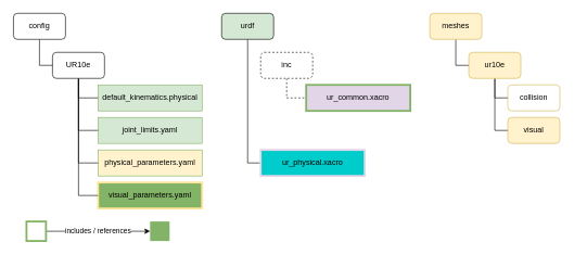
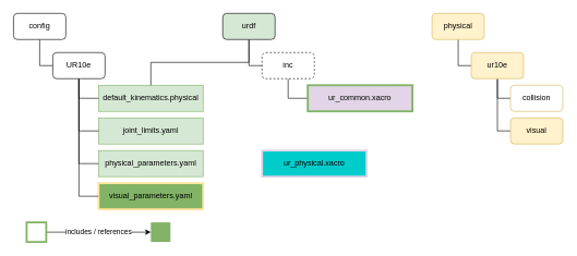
  <mxCell id="0" />
  <mxCell id="1" parent="0" />
  <mxCell id="2" value="default_kinematics.physical" style="rounded=0;whiteSpace=wrap;html=1;fillColor=#d5e8d4;strokeColor=#82b366;strokeWidth=1;" parent="1" vertex="1"><mxGeometry x="150" y="130" width="160" height="40" as="geometry" /></mxCell>
  <mxCell id="3" value="joint_limits.yaml" style="rounded=0;whiteSpace=wrap;html=1;fillColor=#d5e8d4;strokeColor=#82b366;strokeWidth=1;" parent="1" vertex="1"><mxGeometry x="150" y="180" width="160" height="40" as="geometry" /></mxCell>
- <mxCell id="4" value="physical_parameters.yaml" style="rounded=0;whiteSpace=wrap;html=1;fillColor=#fff2cc;strokeColor=#82b366;strokeWidth=1;" parent="1" vertex="1"><mxGeometry x="150" y="230" width="160" height="40" as="geometry" /></mxCell>
+ <mxCell id="4" value="physical_parameters.yaml" style="rounded=0;whiteSpace=wrap;html=1;fillColor=#d5e8d4;strokeColor=#82b366;strokeWidth=1;" parent="1" vertex="1"><mxGeometry x="150" y="230" width="160" height="40" as="geometry" /></mxCell>
  <mxCell id="5" value="visual_parameters.yaml" style="rounded=0;whiteSpace=wrap;html=1;fillColor=#82B366;strokeColor=#FFE599;strokeWidth=3;" parent="1" vertex="1"><mxGeometry x="150" y="280" width="160" height="40" as="geometry" /></mxCell>
  <mxCell id="6" style="edgeStyle=orthogonalEdgeStyle;rounded=0;orthogonalLoop=1;jettySize=auto;html=1;exitX=0.5;exitY=1;exitDx=0;exitDy=0;entryX=0;entryY=0.5;entryDx=0;entryDy=0;endArrow=none;endFill=0;" parent="1" source="10" target="2" edge="1"><mxGeometry relative="1" as="geometry" /></mxCell>
  <mxCell id="7" style="edgeStyle=orthogonalEdgeStyle;rounded=0;orthogonalLoop=1;jettySize=auto;html=1;exitX=0.5;exitY=1;exitDx=0;exitDy=0;entryX=0;entryY=0.5;entryDx=0;entryDy=0;endArrow=none;endFill=0;" parent="1" source="10" target="3" edge="1"><mxGeometry relative="1" as="geometry" /></mxCell>
  <mxCell id="8" style="edgeStyle=orthogonalEdgeStyle;rounded=0;orthogonalLoop=1;jettySize=auto;html=1;exitX=0.5;exitY=1;exitDx=0;exitDy=0;entryX=0;entryY=0.5;entryDx=0;entryDy=0;endArrow=none;endFill=0;" parent="1" source="10" target="4" edge="1"><mxGeometry relative="1" as="geometry" /></mxCell>
  <mxCell id="9" style="edgeStyle=orthogonalEdgeStyle;rounded=0;orthogonalLoop=1;jettySize=auto;html=1;exitX=0.5;exitY=1;exitDx=0;exitDy=0;entryX=0;entryY=0.5;entryDx=0;entryDy=0;endArrow=none;endFill=0;" parent="1" source="10" target="5" edge="1"><mxGeometry relative="1" as="geometry" /></mxCell>
  <mxCell id="10" value="UR10e" style="rounded=1;whiteSpace=wrap;html=1;" parent="1" vertex="1"><mxGeometry x="80" y="80" width="80" height="40" as="geometry" /></mxCell>
  <mxCell id="11" style="edgeStyle=orthogonalEdgeStyle;rounded=0;orthogonalLoop=1;jettySize=auto;html=1;exitX=0.5;exitY=1;exitDx=0;exitDy=0;entryX=0;entryY=0.5;entryDx=0;entryDy=0;endArrow=none;endFill=0;" parent="1" source="12" target="10" edge="1"><mxGeometry relative="1" as="geometry" /></mxCell>
  <mxCell id="12" value="config" style="rounded=1;whiteSpace=wrap;html=1;" parent="1" vertex="1"><mxGeometry width="80" height="40" as="geometry" x="20" y="20" /></mxCell>
- <mxCell id="14" style="edgeStyle=orthogonalEdgeStyle;rounded=0;orthogonalLoop=1;jettySize=auto;html=1;exitX=0.5;exitY=1;exitDx=0;exitDy=0;entryX=0;entryY=0.5;entryDx=0;entryDy=0;endArrow=none;endFill=0;" parent="1" source="15" target="19" edge="1"><mxGeometry relative="1" as="geometry" /></mxCell>
+ <mxCell id="13" style="edgeStyle=orthogonalEdgeStyle;rounded=0;orthogonalLoop=1;jettySize=auto;html=1;exitX=0.5;exitY=1;exitDx=0;exitDy=0;entryX=0;entryY=0.5;entryDx=0;entryDy=0;endArrow=none;endFill=0;" parent="1" source="15" target="17" edge="1"><mxGeometry relative="1" as="geometry" /></mxCell>
+ <mxCell id="14" style="edgeStyle=orthogonalEdgeStyle;rounded=0;orthogonalLoop=1;jettySize=auto;html=1;exitX=0.5;exitY=1;exitDx=0;exitDy=0;endArrow=none;endFill=0;" parent="1" source="15" target="2" edge="1"><mxGeometry relative="1" as="geometry" /></mxCell>
  <mxCell id="15" value="urdf" style="rounded=1;whiteSpace=wrap;html=1;fillColor=#d5e8d4;" parent="1" vertex="1"><mxGeometry x="340" width="80" height="40" as="geometry" y="20" /></mxCell>
- <mxCell id="16" style="edgeStyle=orthogonalEdgeStyle;rounded=0;orthogonalLoop=1;jettySize=auto;html=1;exitX=0.5;exitY=1;exitDx=0;exitDy=0;entryX=0;entryY=0.5;entryDx=0;entryDy=0;endArrow=none;endFill=0;dashed=1;" parent="1" source="17" target="18" edge="1"><mxGeometry relative="1" as="geometry" /></mxCell>
+ <mxCell id="16" style="edgeStyle=orthogonalEdgeStyle;rounded=0;orthogonalLoop=1;jettySize=auto;html=1;exitX=0.5;exitY=1;exitDx=0;exitDy=0;entryX=0;entryY=0.5;entryDx=0;entryDy=0;endArrow=none;endFill=0;" parent="1" source="17" target="18" edge="1"><mxGeometry relative="1" as="geometry" /></mxCell>
  <mxCell id="17" value="inc" style="rounded=1;whiteSpace=wrap;html=1;dashed=1;" parent="1" vertex="1"><mxGeometry x="400" y="80" width="80" height="40" as="geometry" /></mxCell>
  <mxCell id="18" value="ur_common.xacro" style="rounded=0;whiteSpace=wrap;html=1;fillColor=#e1d5e7;strokeColor=#82B366;strokeWidth=3;" parent="1" vertex="1"><mxGeometry x="470" y="130" width="160" height="40" as="geometry" /></mxCell>
  <mxCell id="19" value="ur_physical.xacro" style="rounded=0;whiteSpace=wrap;html=1;fillColor=#00CCCC;strokeColor=#E1D5E7;strokeWidth=3;" parent="1" vertex="1"><mxGeometry x="400" y="230" width="160" height="40" as="geometry" /></mxCell>
  <mxCell id="20" style="edgeStyle=orthogonalEdgeStyle;rounded=0;orthogonalLoop=1;jettySize=auto;html=1;exitX=0.5;exitY=1;exitDx=0;exitDy=0;entryX=0;entryY=0.5;entryDx=0;entryDy=0;endArrow=none;endFill=0;" parent="1" source="21" target="24" edge="1"><mxGeometry relative="1" as="geometry" /></mxCell>
- <mxCell id="21" value="meshes" style="rounded=1;whiteSpace=wrap;html=1;fillColor=#fff2cc;strokeColor=#d6b656;" parent="1" vertex="1"><mxGeometry x="660" width="80" height="40" as="geometry" y="20" /></mxCell>
+ <mxCell id="21" value="physical" style="rounded=1;whiteSpace=wrap;html=1;fillColor=#fff2cc;strokeColor=#d6b656;" parent="1" vertex="1"><mxGeometry x="660" width="80" height="40" as="geometry" y="20" /></mxCell>
  <mxCell id="22" style="edgeStyle=orthogonalEdgeStyle;rounded=0;orthogonalLoop=1;jettySize=auto;html=1;exitX=0.5;exitY=1;exitDx=0;exitDy=0;entryX=0;entryY=0.5;entryDx=0;entryDy=0;endArrow=none;endFill=0;" parent="1" source="24" target="26" edge="1"><mxGeometry relative="1" as="geometry" /></mxCell>
  <mxCell id="23" style="edgeStyle=orthogonalEdgeStyle;rounded=0;orthogonalLoop=1;jettySize=auto;html=1;exitX=0.5;exitY=1;exitDx=0;exitDy=0;entryX=0;entryY=0.5;entryDx=0;entryDy=0;endArrow=none;endFill=0;" parent="1" source="24" target="25" edge="1"><mxGeometry relative="1" as="geometry"><Array as="points"><mxPoint x="760" y="150" /></Array></mxGeometry></mxCell>
  <mxCell id="24" value="ur10e" style="rounded=1;whiteSpace=wrap;html=1;fillColor=#fff2cc;strokeColor=#d6b656;" parent="1" vertex="1"><mxGeometry x="720" y="80" width="80" height="40" as="geometry" /></mxCell>
  <mxCell id="25" value="collision" style="rounded=1;whiteSpace=wrap;html=1;fillColor=#ffffff;strokeColor=#d6b656;" parent="1" vertex="1"><mxGeometry x="780" y="130" width="80" height="40" as="geometry" /></mxCell>
  <mxCell id="26" value="visual" style="rounded=1;whiteSpace=wrap;html=1;fillColor=#fff2cc;strokeColor=#d6b656;" parent="1" vertex="1"><mxGeometry x="780" y="180" width="80" height="40" as="geometry" /></mxCell>
  <mxCell id="27" value="includes / references" style="edgeStyle=orthogonalEdgeStyle;rounded=0;orthogonalLoop=1;jettySize=auto;html=1;exitX=1;exitY=0.5;exitDx=0;exitDy=0;entryX=0;entryY=0.5;entryDx=0;entryDy=0;endArrow=classic;endFill=1;" parent="1" source="28" target="29" edge="1"><mxGeometry relative="1" as="geometry" /></mxCell>
  <mxCell id="28" value="" style="rounded=0;whiteSpace=wrap;html=1;strokeColor=#82B366;strokeWidth=3;fillColor=none;" parent="1" vertex="1"><mxGeometry x="40" y="340" width="30" height="30" as="geometry" /></mxCell>
  <mxCell id="29" value="" style="rounded=0;whiteSpace=wrap;html=1;strokeColor=none;strokeWidth=3;fillColor=#82B366;" parent="1" vertex="1"><mxGeometry x="230" y="340" width="30" height="30" as="geometry" /></mxCell>
